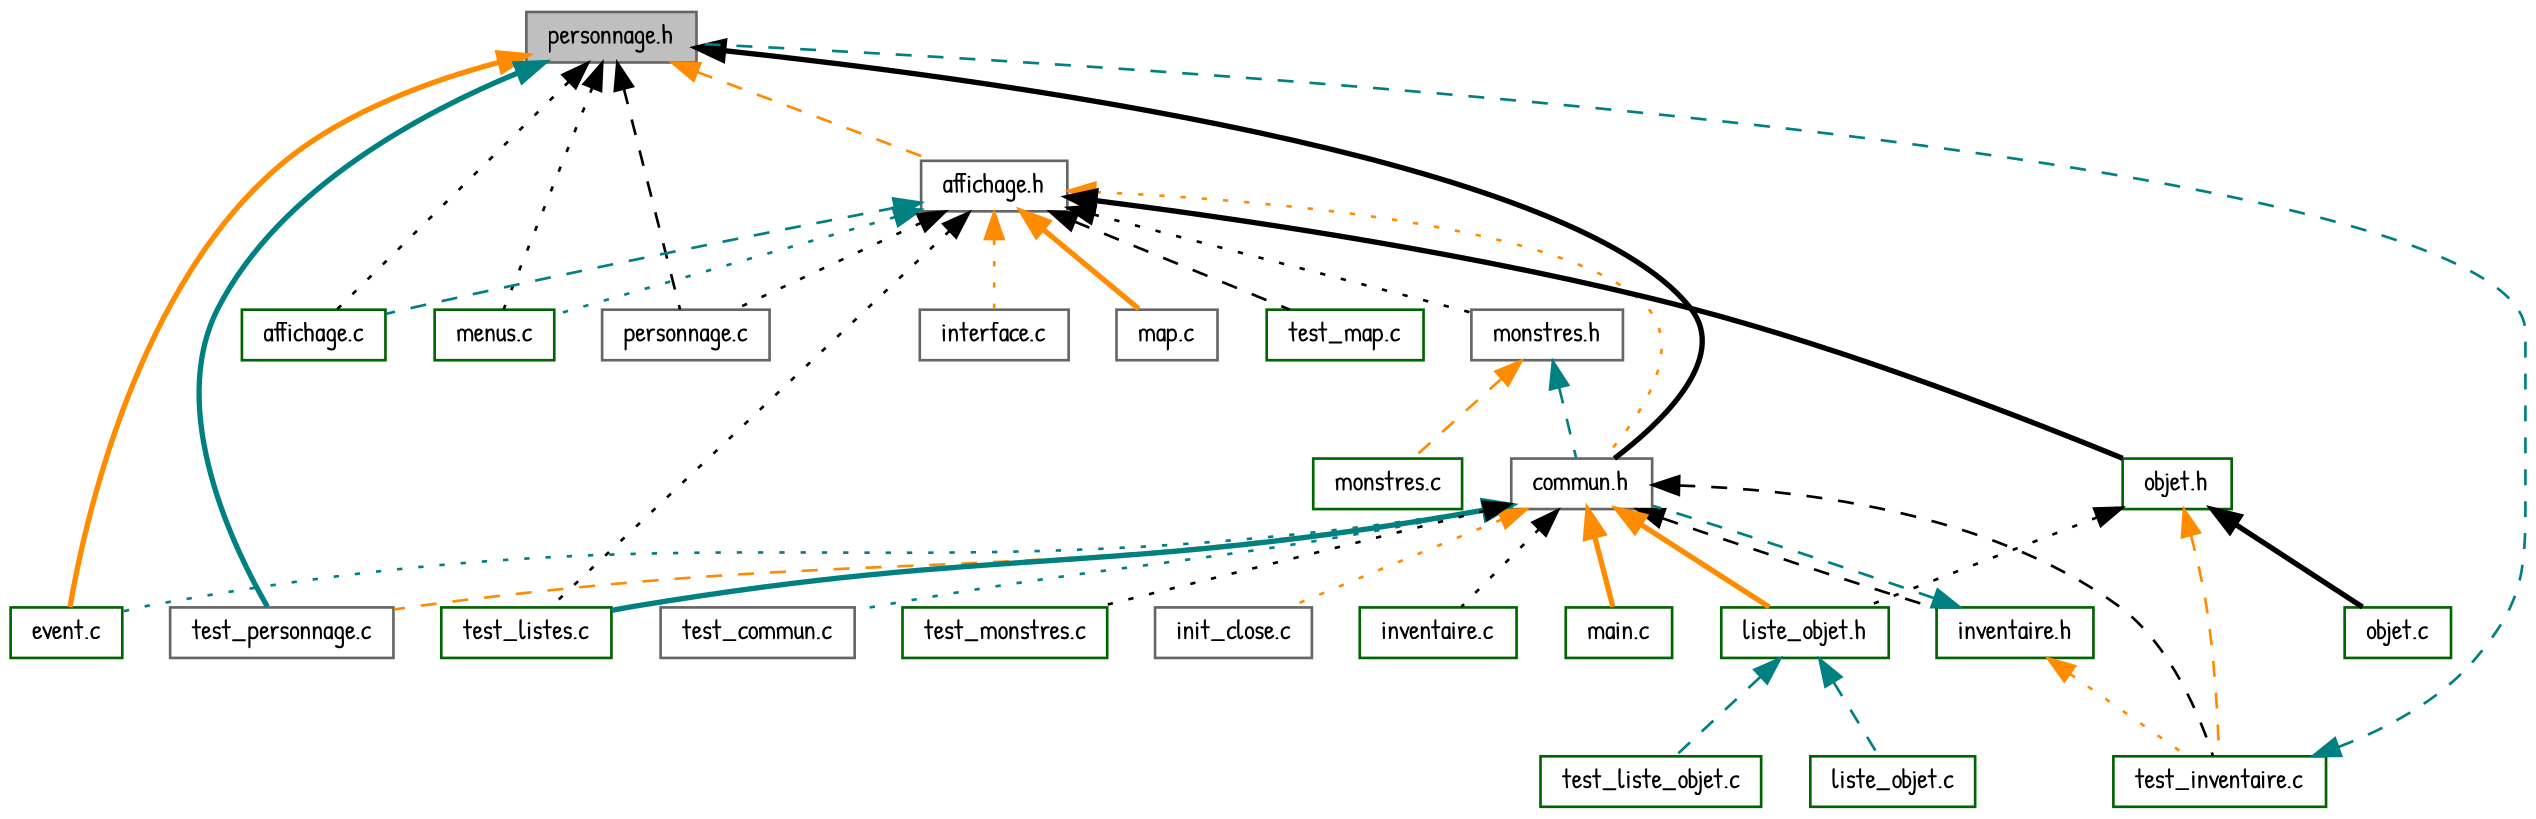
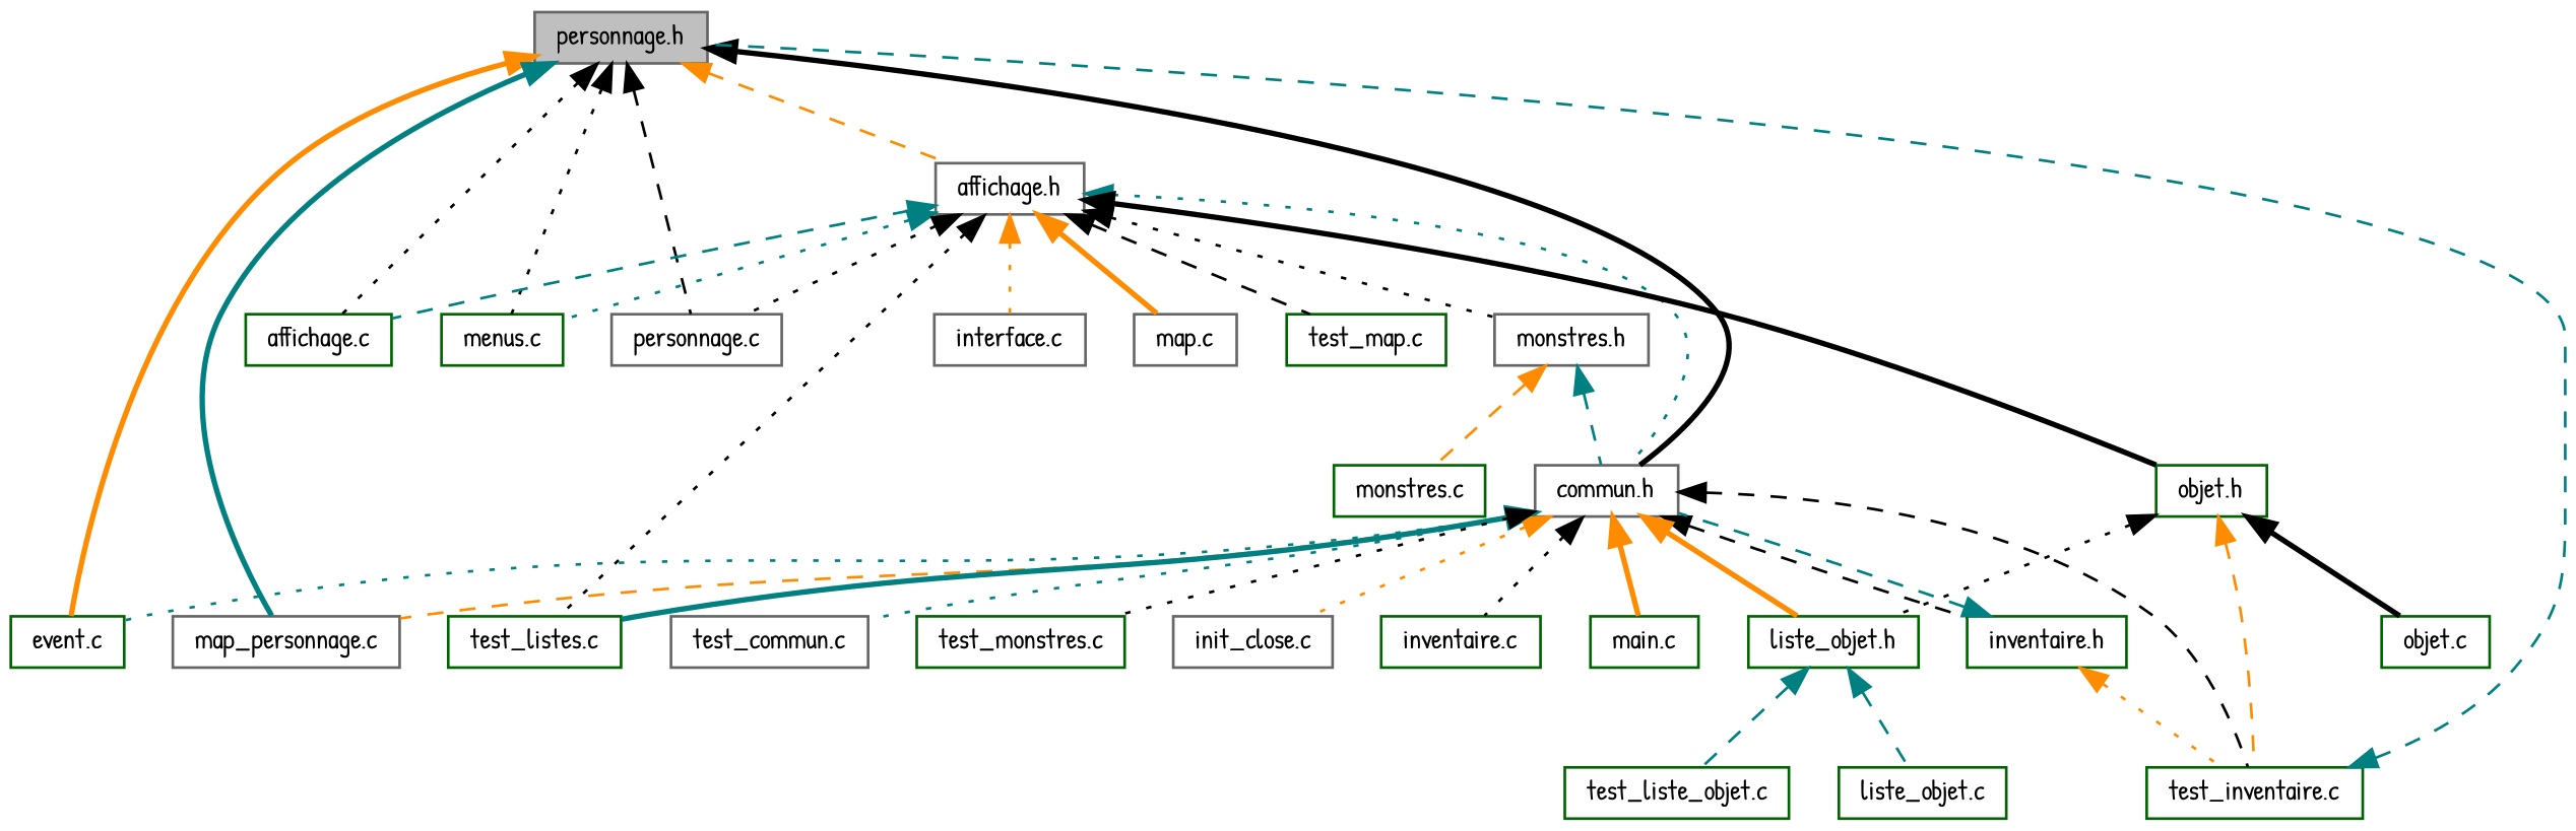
  digraph {
    fontname="Patrick Hand"
    node [color=darkgreen fillcolor=white fontname="Patrick Hand" fontsize=10 shape=record style=filled]
    edge [color=black dir=back fontname="Patrick Hand" fontsize=10 labelfontname=Helvetica labelfontsize=10 style=dotted]
    n1 [color=gray40 fillcolor=grey75 fontcolor=black height=0.2 label="personnage.h" width=0.4]
    n2 [height=0.2 label="affichage.c" width=0.4]
    n3 [height=0.2 label="event.c" width=0.4]
    n4 [height=0.2 label="menus.c" width=0.4]
    n5 [color=gray40 height=0.2 label="personnage.c" width=0.4]
-   n6 [color=gray40 height=0.2 label="test_personnage.c" width=0.4]
+   n6 [color=gray40 height=0.2 label="map_personnage.c" width=0.4]
    n7 [color=gray40 height=0.2 label="affichage.h" width=0.4]
    n8 [color=gray40 height=0.2 label="commun.h" width=0.4]
    n9 [height=0.2 label="test_inventaire.c" width=0.4]
    n10 [color=gray40 height=0.2 label="interface.c" width=0.4]
    n11 [color=gray40 height=0.2 label="map.c" width=0.4]
    n12 [height=0.2 label="test_listes.c" width=0.4]
    n13 [height=0.2 label="test_map.c" width=0.4]
    n14 [color=gray40 height=0.2 label="monstres.h" width=0.4]
    n15 [height=0.2 label="objet.h" width=0.4]
    n16 [color=gray40 height=0.2 label="init_close.c" width=0.4]
    n17 [height=0.2 label="inventaire.c" width=0.4]
    n18 [height=0.2 label="main.c" width=0.4]
    n19 [color=gray40 height=0.2 label="test_commun.c" width=0.4]
    n20 [height=0.2 label="test_monstres.c" width=0.4]
    n21 [height=0.2 label="inventaire.h" width=0.4]
    n22 [height=0.2 label="liste_objet.h" width=0.4]
    n23 [height=0.2 label="monstres.c" width=0.4]
    n24 [height=0.2 label="objet.c" width=0.4]
    n25 [height=0.2 label="liste_objet.c" width=0.4]
    n26 [height=0.2 label="test_liste_objet.c" width=0.4]
    n1 -> n2
    n1 -> n3 [color=darkorange style=bold]
    n1 -> n4
    n1 -> n5 [style=dashed]
    n1 -> n6 [color=teal style=bold]
    n1 -> n7 [color=darkorange style=dashed]
    n1 -> n8 [style=bold]
    n7 -> n2 [color=teal style=dashed]
    n7 -> n4 [color=teal]
    n7 -> n5
-   n7 -> n8 [color=darkorange]
+   n7 -> n8 [color=teal]
    n7 -> n10 [color=darkorange]
    n7 -> n11 [color=darkorange style=bold]
    n7 -> n12
    n7 -> n13 [style=dashed]
    n7 -> n14
    n7 -> n15 [style=bold]
    n8 -> n3 [color=teal]
    n8 -> n6 [color=darkorange style=dashed]
    n8 -> n9 [style=dashed]
    n8 -> n12 [color=teal style=bold]
    n8 -> n16 [color=darkorange]
    n8 -> n17
    n8 -> n18 [color=darkorange style=bold]
    n8 -> n19 [color=teal]
    n8 -> n20
    n8 -> n21 [style=dashed]
    n8 -> n22 [color=darkorange style=bold]
    n9 -> n1 [color=teal style=dashed]
    n14 -> n8 [color=teal style=dashed]
    n14 -> n23 [color=darkorange style=dashed]
    n15 -> n9 [color=darkorange style=dashed]
    n15 -> n22
    n15 -> n24 [style=bold]
    n21 -> n8 [color=teal style=dashed]
    n21 -> n9 [color=darkorange]
    n22 -> n25 [color=teal style=dashed]
    n22 -> n26 [color=teal style=dashed]
  }
